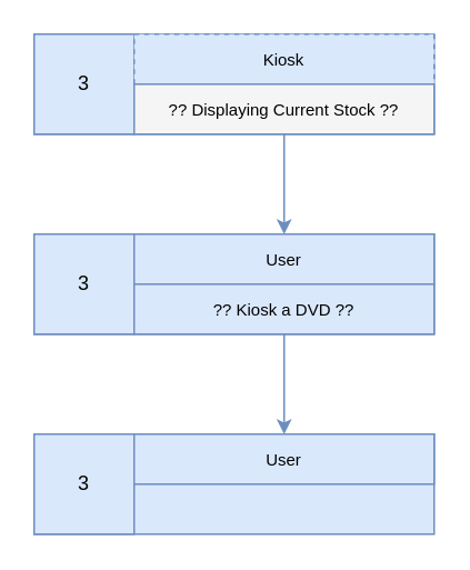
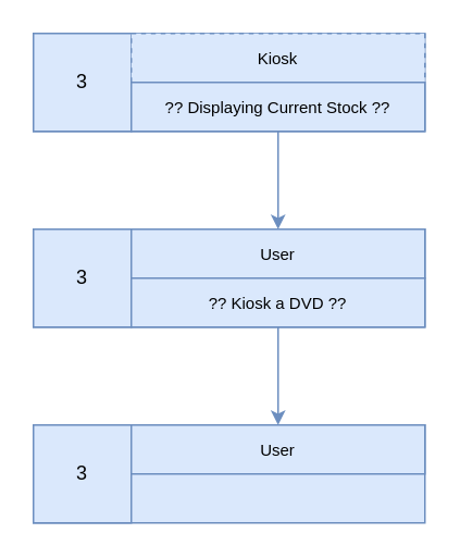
  <mxCell id="0" />
  <mxCell id="1" parent="0" />
  <mxCell id="2" value="" style="rounded=0;whiteSpace=wrap;html=1;fillColor=#dae8fc;strokeColor=#6c8ebf;" parent="1" vertex="1"><mxGeometry x="20" y="140" width="240" height="60" as="geometry" /></mxCell>
  <mxCell id="3" value="3" style="rounded=0;whiteSpace=wrap;html=1;fillColor=#dae8fc;strokeColor=#6c8ebf;" parent="1" vertex="1"><mxGeometry x="20" y="140" width="60" height="60" as="geometry" /></mxCell>
  <mxCell id="4" value="User" style="rounded=0;whiteSpace=wrap;html=1;fontSize=10;fillColor=#dae8fc;strokeColor=#6c8ebf;" parent="1" vertex="1"><mxGeometry x="80" y="140" width="180" height="30" as="geometry" /></mxCell>
  <mxCell id="5" style="edgeStyle=orthogonalEdgeStyle;rounded=0;orthogonalLoop=1;jettySize=auto;html=1;exitX=0.5;exitY=1;exitDx=0;exitDy=0;entryX=0.5;entryY=0;entryDx=0;entryDy=0;fontSize=10;fillColor=#dae8fc;strokeColor=#6c8ebf;" parent="1" source="6" target="9" edge="1"><mxGeometry relative="1" as="geometry" /></mxCell>
  <mxCell id="6" value="?? Kiosk a DVD ??" style="rounded=0;whiteSpace=wrap;html=1;fontSize=10;fillColor=#dae8fc;strokeColor=#6c8ebf;" parent="1" vertex="1"><mxGeometry x="80" y="170" width="180" height="30" as="geometry" /></mxCell>
  <mxCell id="7" value="" style="rounded=0;whiteSpace=wrap;html=1;fillColor=#dae8fc;strokeColor=#6c8ebf;" parent="1" vertex="1"><mxGeometry x="20" y="260" width="240" height="60" as="geometry" /></mxCell>
  <mxCell id="8" value="3" style="rounded=0;whiteSpace=wrap;html=1;fillColor=#dae8fc;strokeColor=#6c8ebf;" parent="1" vertex="1"><mxGeometry x="20" y="260" width="60" height="60" as="geometry" /></mxCell>
  <mxCell id="9" value="User" style="rounded=0;whiteSpace=wrap;html=1;fontSize=10;fillColor=#dae8fc;strokeColor=#6c8ebf;" parent="1" vertex="1"><mxGeometry x="80" y="260" width="180" height="30" as="geometry" /></mxCell>
  <mxCell id="10" value="" style="rounded=0;whiteSpace=wrap;html=1;fillColor=#dae8fc;strokeColor=#6c8ebf;" parent="1" vertex="1"><mxGeometry x="20" y="20" width="240" height="60" as="geometry" /></mxCell>
  <mxCell id="11" value="3" style="rounded=0;whiteSpace=wrap;html=1;fillColor=#dae8fc;strokeColor=#6c8ebf;" parent="1" vertex="1"><mxGeometry x="20" y="20" width="60" height="60" as="geometry" /></mxCell>
  <mxCell id="12" value="Kiosk" style="rounded=0;whiteSpace=wrap;html=1;fontSize=10;fillColor=#dae8fc;strokeColor=#6c8ebf;dashed=1;" parent="1" vertex="1"><mxGeometry x="80" y="20" width="180" height="30" as="geometry" /></mxCell>
  <mxCell id="13" style="edgeStyle=orthogonalEdgeStyle;rounded=0;orthogonalLoop=1;jettySize=auto;html=1;exitX=0.5;exitY=1;exitDx=0;exitDy=0;entryX=0.5;entryY=0;entryDx=0;entryDy=0;fontSize=10;fillColor=#dae8fc;strokeColor=#6c8ebf;" parent="1" source="14" target="4" edge="1"><mxGeometry relative="1" as="geometry" /></mxCell>
- <mxCell id="14" value="?? Displaying Current Stock ??" style="rounded=0;whiteSpace=wrap;html=1;fontSize=10;fillColor=#f5f5f5;strokeColor=#6c8ebf;" parent="1" vertex="1"><mxGeometry x="80" y="50" width="180" height="30" as="geometry" /></mxCell>
+ <mxCell id="14" value="?? Displaying Current Stock ??" style="rounded=0;whiteSpace=wrap;html=1;fontSize=10;fillColor=#dae8fc;strokeColor=#6c8ebf;" parent="1" vertex="1"><mxGeometry x="80" y="50" width="180" height="30" as="geometry" /></mxCell>
